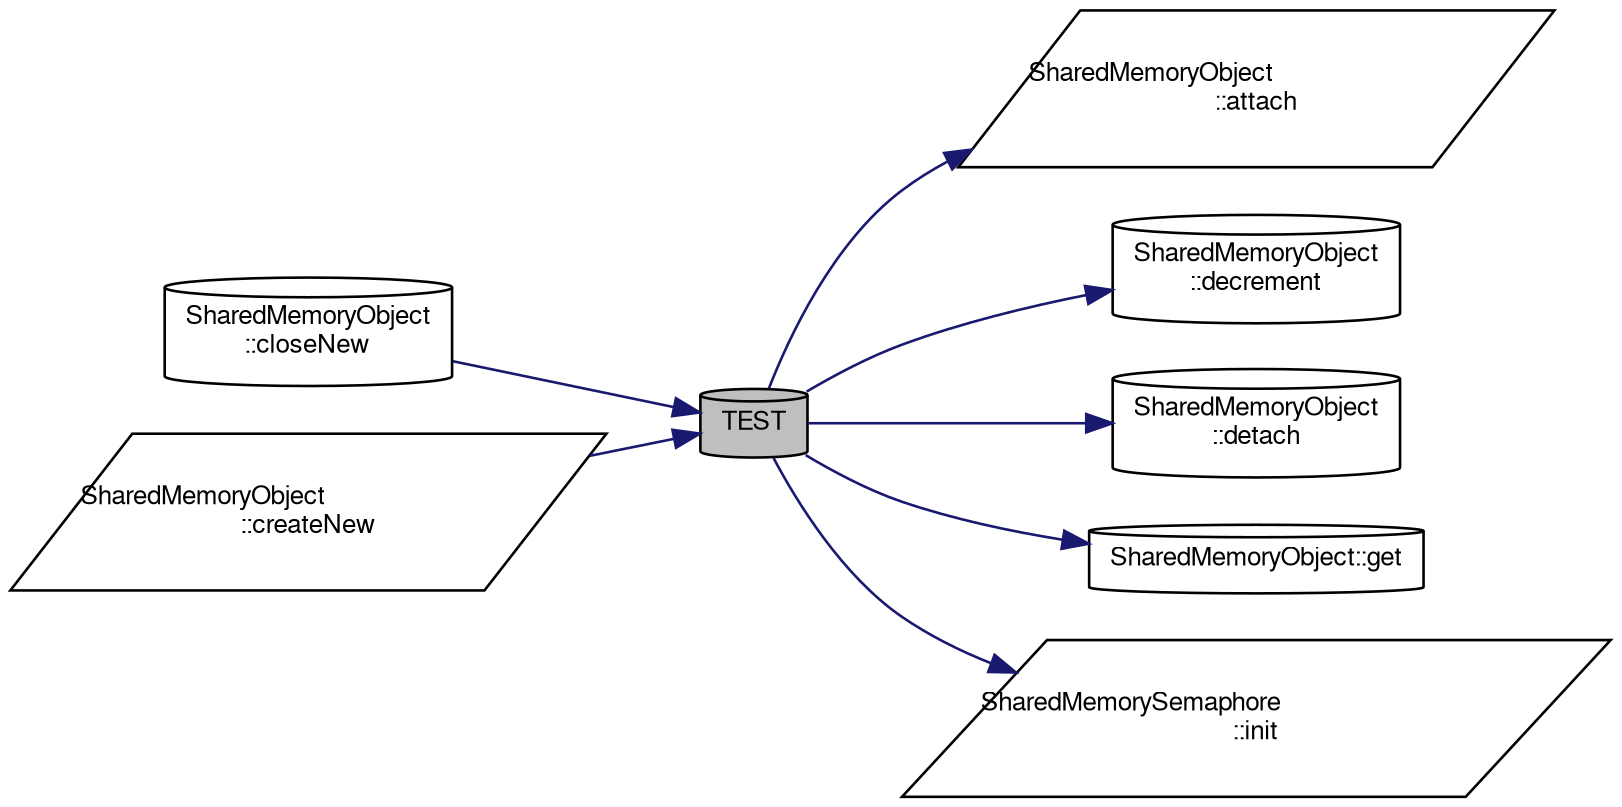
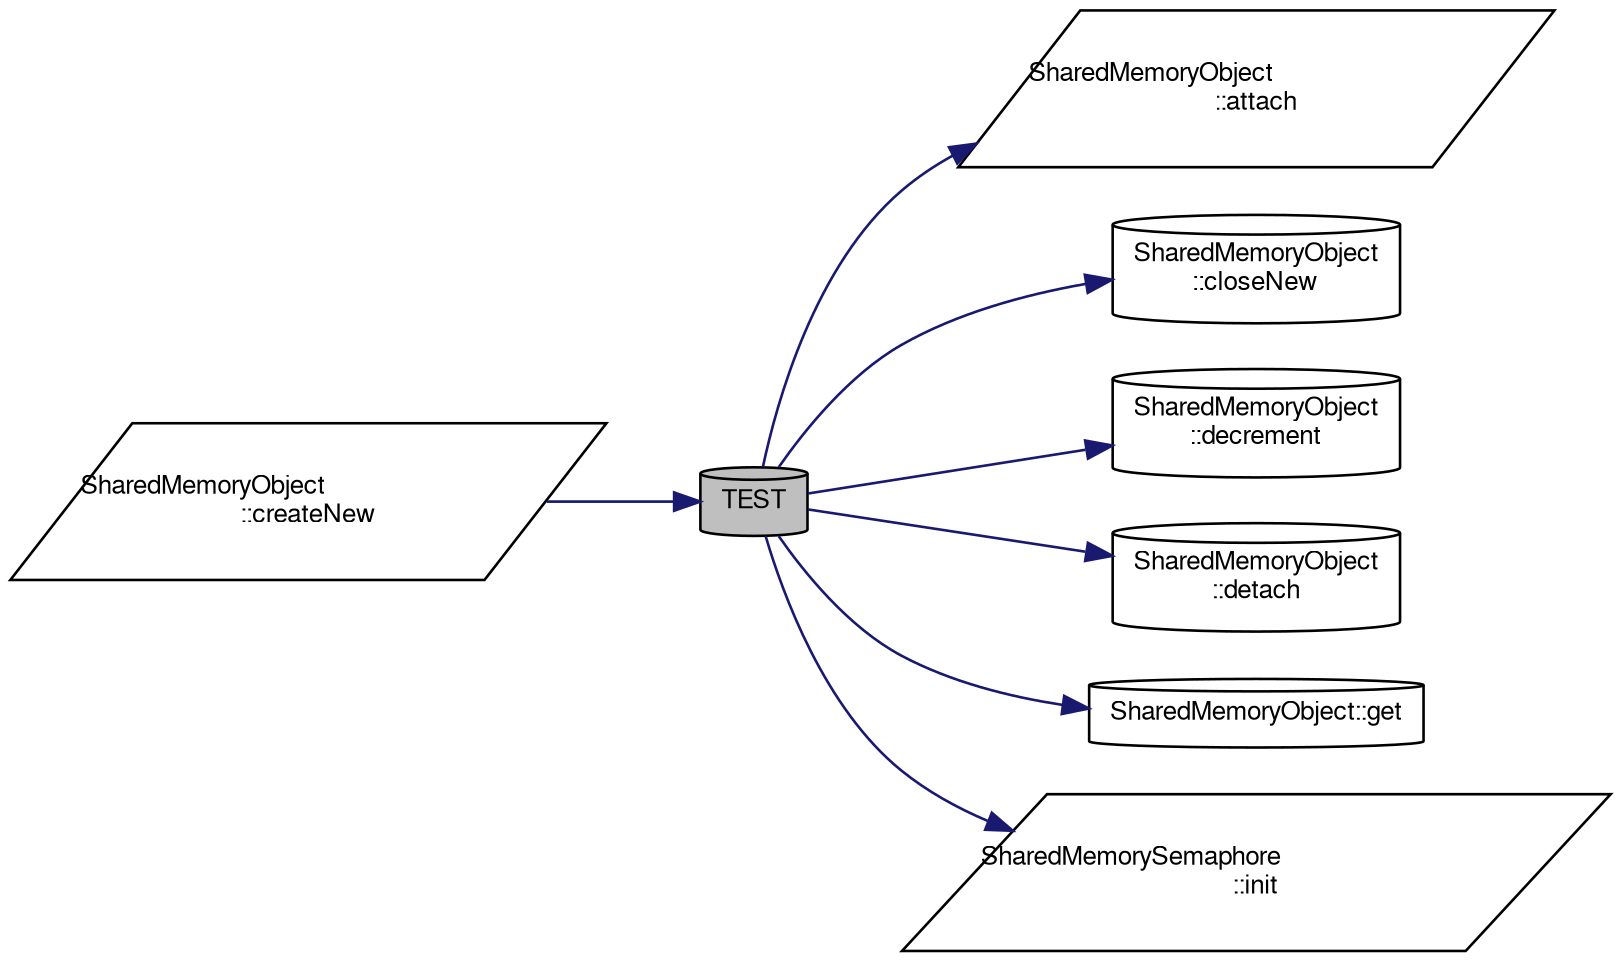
  digraph {
    rankdir=LR
    node [color=black fillcolor=white fontname=FreeSans fontsize=10 shape=cylinder style=filled]
    edge [color=midnightblue fontname=FreeSans fontsize=10 labelfontname=FreeSans labelfontsize=10 style=solid]
    n1 [fillcolor=grey75 fontcolor=black height=0.2 label=TEST width=0.4]
    n2 [height=0.2 label="SharedMemoryObject\l::attach" shape=parallelogram width=0.4]
    n3 [height=0.2 label="SharedMemoryObject\l::closeNew" width=0.4]
    n4 [height=0.2 label="SharedMemoryObject\l::decrement" width=0.4]
    n5 [height=0.2 label="SharedMemoryObject\l::detach" width=0.4]
    n6 [height=0.2 label="SharedMemoryObject::get" width=0.4]
    n7 [height=0.2 label="SharedMemorySemaphore\l::init" shape=parallelogram width=0.4]
    n8 [height=0.2 label="SharedMemoryObject\l::createNew" shape=parallelogram width=0.4]
    n1 -> n2
-   n3 -> n1
+   n1 -> n3
    n1 -> n4
    n1 -> n5
    n1 -> n6
    n1 -> n7
    n8 -> n1
  }
